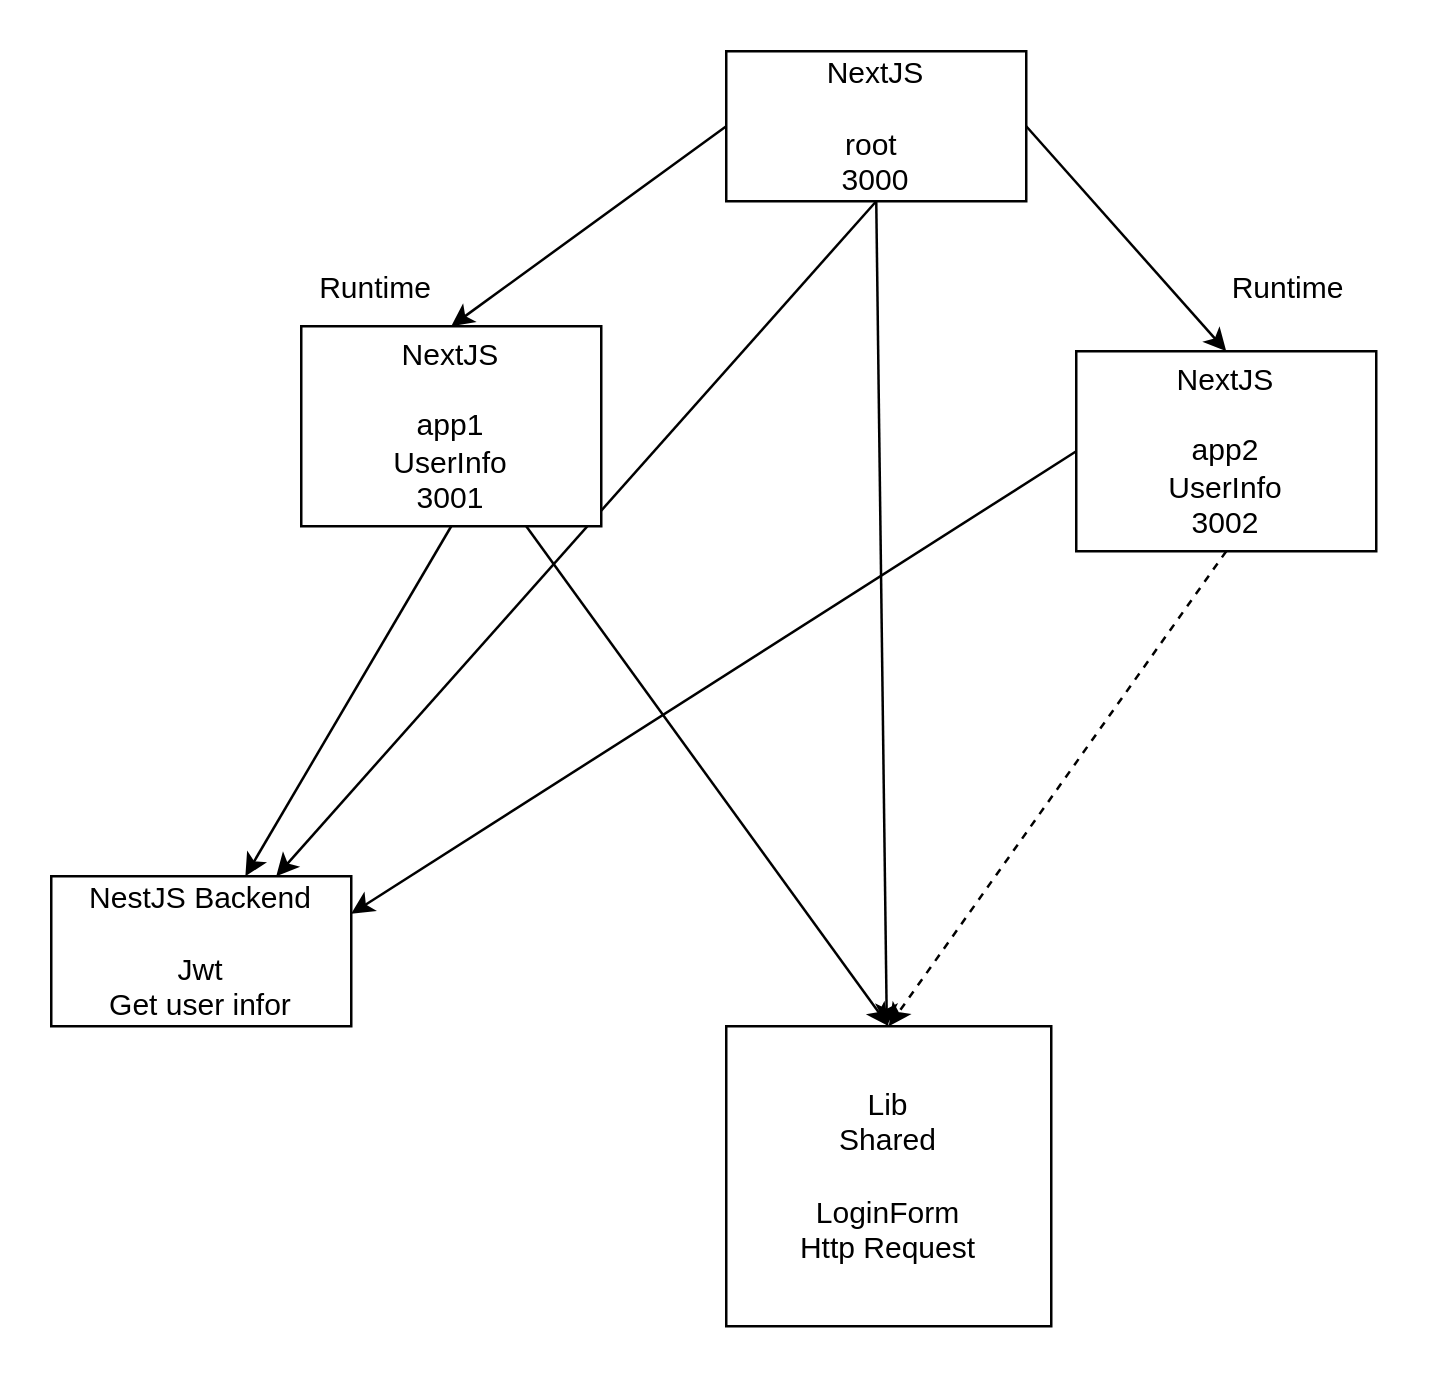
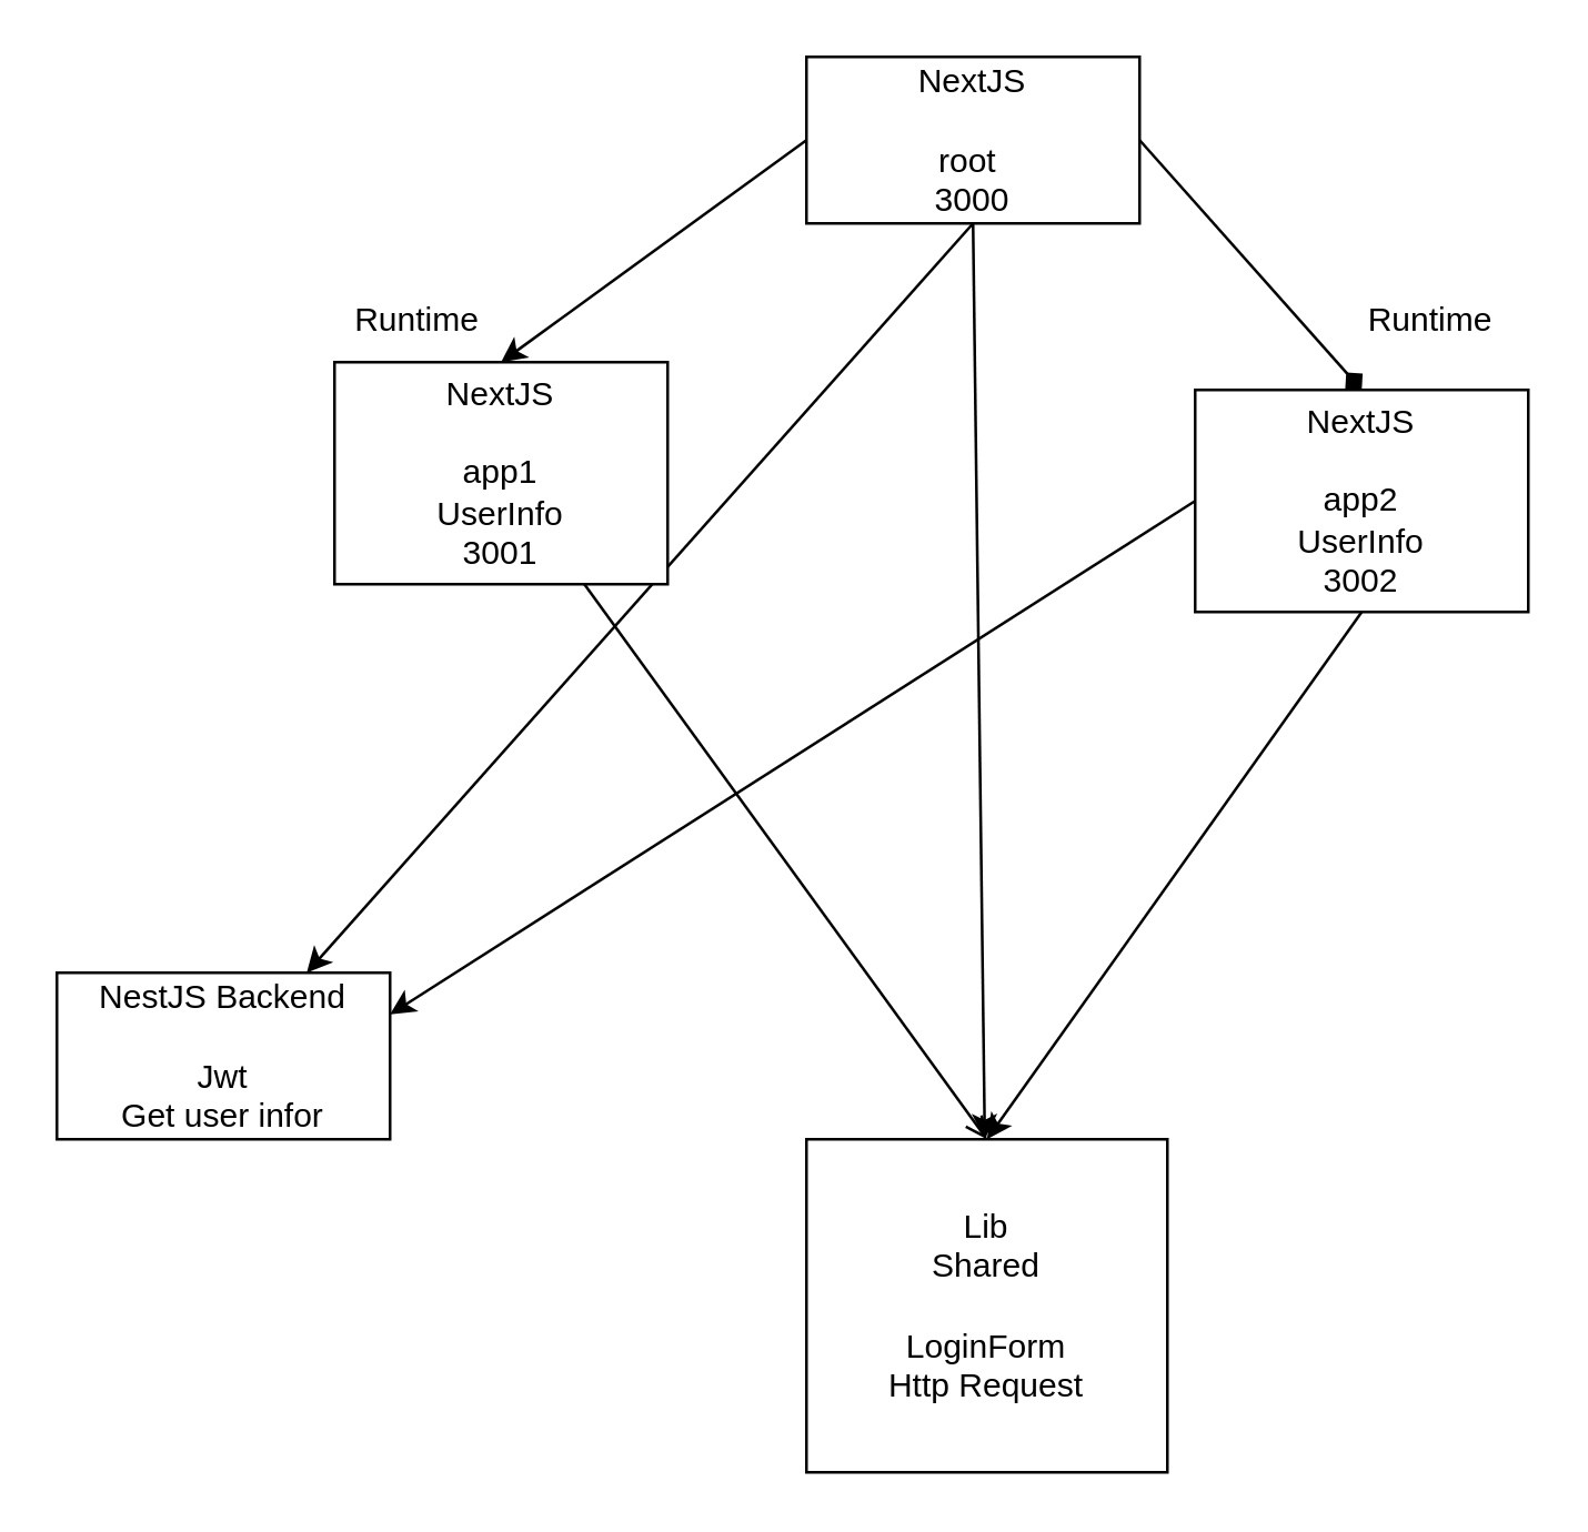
  <mxCell id="0" />
  <mxCell id="1" parent="0" />
  <mxCell id="2" style="edgeStyle=none;html=1;exitX=0;exitY=0.5;exitDx=0;exitDy=0;entryX=0.5;entryY=0;entryDx=0;entryDy=0;" parent="1" source="6" target="9" edge="1"><mxGeometry relative="1" as="geometry" /></mxCell>
- <mxCell id="3" style="edgeStyle=none;html=1;exitX=1;exitY=0.5;exitDx=0;exitDy=0;entryX=0.5;entryY=0;entryDx=0;entryDy=0;" parent="1" source="6" target="12" edge="1"><mxGeometry relative="1" as="geometry" /></mxCell>
+ <mxCell id="3" style="edgeStyle=none;html=1;exitX=1;exitY=0.5;exitDx=0;exitDy=0;entryX=0.5;entryY=0;entryDx=0;entryDy=0;endArrow=diamond;" parent="1" source="6" target="12" edge="1"><mxGeometry relative="1" as="geometry" /></mxCell>
  <mxCell id="4" style="edgeStyle=none;html=1;exitX=0.5;exitY=1;exitDx=0;exitDy=0;" parent="1" source="6" target="13" edge="1"><mxGeometry relative="1" as="geometry" /></mxCell>
  <mxCell id="5" style="edgeStyle=none;html=1;exitX=0.5;exitY=1;exitDx=0;exitDy=0;entryX=0.75;entryY=0;entryDx=0;entryDy=0;" edge="1" parent="1" source="6" target="14"><mxGeometry relative="1" as="geometry" /></mxCell>
  <mxCell id="6" value="NextJS&lt;br&gt;&lt;br&gt;root&amp;nbsp;&lt;br&gt;3000" style="rounded=0;whiteSpace=wrap;html=1;" parent="1" vertex="1"><mxGeometry x="290" y="20" width="120" height="60" as="geometry" /></mxCell>
- <mxCell id="7" style="edgeStyle=none;html=1;exitX=0.5;exitY=1;exitDx=0;exitDy=0;" edge="1" parent="1" source="9" target="14"><mxGeometry relative="1" as="geometry" /></mxCell>
- <mxCell id="8" style="edgeStyle=none;html=1;exitX=0.75;exitY=1;exitDx=0;exitDy=0;entryX=0.5;entryY=0;entryDx=0;entryDy=0;" edge="1" parent="1" source="9" target="13"><mxGeometry relative="1" as="geometry" /></mxCell>
+ <mxCell id="8" style="edgeStyle=none;html=1;exitX=0.75;exitY=1;exitDx=0;exitDy=0;entryX=0.5;entryY=0;entryDx=0;entryDy=0;endArrow=open;" edge="1" parent="1" source="9" target="13"><mxGeometry relative="1" as="geometry" /></mxCell>
  <mxCell id="9" value="NextJS&lt;br&gt;&lt;br&gt;app1&lt;br&gt;UserInfo&lt;br&gt;3001" style="rounded=0;whiteSpace=wrap;html=1;" parent="1" vertex="1"><mxGeometry x="120" y="130" width="120" height="80" as="geometry" /></mxCell>
- <mxCell id="10" style="edgeStyle=none;html=1;exitX=0.5;exitY=1;exitDx=0;exitDy=0;entryX=0.5;entryY=0;entryDx=0;entryDy=0;dashed=1;" edge="1" parent="1" source="12" target="13"><mxGeometry relative="1" as="geometry" /></mxCell>
+ <mxCell id="10" style="edgeStyle=none;html=1;exitX=0.5;exitY=1;exitDx=0;exitDy=0;entryX=0.5;entryY=0;entryDx=0;entryDy=0;" edge="1" parent="1" source="12" target="13"><mxGeometry relative="1" as="geometry" /></mxCell>
  <mxCell id="11" style="edgeStyle=none;html=1;exitX=0;exitY=0.5;exitDx=0;exitDy=0;entryX=1;entryY=0.25;entryDx=0;entryDy=0;" edge="1" parent="1" source="12" target="14"><mxGeometry relative="1" as="geometry" /></mxCell>
  <mxCell id="12" value="NextJS&lt;br&gt;&lt;br&gt;app2&lt;br&gt;UserInfo&lt;br&gt;3002" style="rounded=0;whiteSpace=wrap;html=1;" parent="1" vertex="1"><mxGeometry x="430" y="140" width="120" height="80" as="geometry" /></mxCell>
  <mxCell id="13" value="Lib&lt;br&gt;Shared&lt;br&gt;&lt;br&gt;LoginForm&lt;br&gt;Http Request" style="rounded=0;whiteSpace=wrap;html=1;" parent="1" vertex="1"><mxGeometry x="290" y="410" width="130" height="120" as="geometry" /></mxCell>
  <mxCell id="14" value="NestJS Backend&lt;br&gt;&lt;br&gt;Jwt&lt;br&gt;Get user infor" style="rounded=0;whiteSpace=wrap;html=1;" vertex="1" parent="1"><mxGeometry x="20" y="350" width="120" height="60" as="geometry" /></mxCell>
  <mxCell id="15" value="Runtime" style="text;html=1;strokeColor=none;fillColor=none;align=center;verticalAlign=middle;whiteSpace=wrap;rounded=0;" vertex="1" parent="1"><mxGeometry x="120" y="100" width="60" height="30" as="geometry" /></mxCell>
  <mxCell id="16" value="Runtime" style="text;html=1;strokeColor=none;fillColor=none;align=center;verticalAlign=middle;whiteSpace=wrap;rounded=0;" vertex="1" parent="1"><mxGeometry x="485" y="100" width="60" height="30" as="geometry" /></mxCell>
